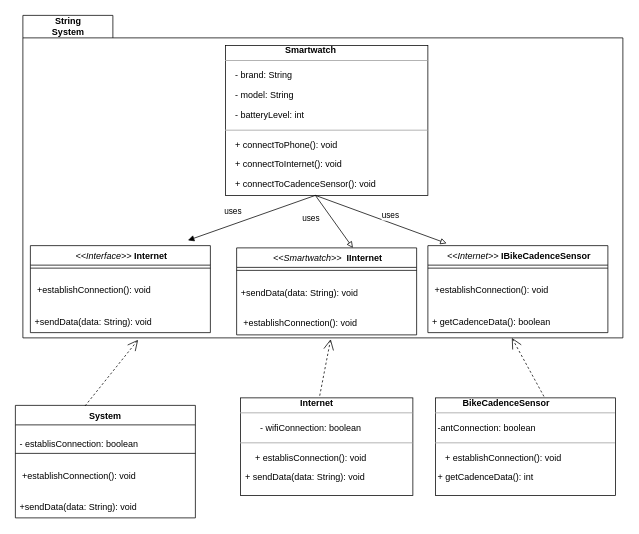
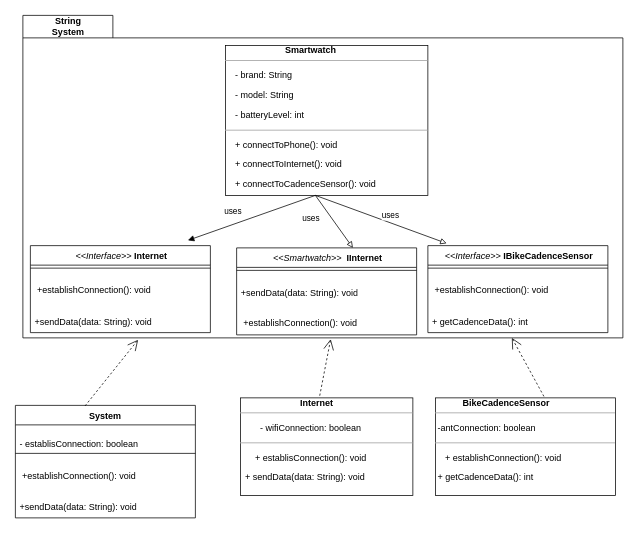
  <mxCell id="0" />
  <mxCell id="1" parent="0" />
  <mxCell id="2" value="" style="shape=folder;fontStyle=1;spacingTop=10;tabWidth=120;tabHeight=30;tabPosition=left;html=1;whiteSpace=wrap;" vertex="1" parent="1"><mxGeometry x="30" y="20" width="800" height="430" as="geometry" /></mxCell>
  <mxCell id="3" value="String&lt;br/&gt;System" style="text;align=center;fontStyle=1;verticalAlign=middle;spacingLeft=3;spacingRight=3;strokeColor=none;rotatable=0;points=[[0,0.5],[1,0.5]];portConstraint=eastwest;html=1;" vertex="1" parent="1"><mxGeometry x="40" y="20" width="100" height="30" as="geometry" /></mxCell>
  <mxCell id="4" value="System" style="swimlane;fontStyle=1;align=center;verticalAlign=top;childLayout=stackLayout;horizontal=1;startSize=26;horizontalStack=0;resizeParent=1;resizeParentMax=0;resizeLast=0;collapsible=1;marginBottom=0;whiteSpace=wrap;html=1;" vertex="1" parent="1"><mxGeometry x="20" y="540" width="240" height="150" as="geometry" /></mxCell>
  <mxCell id="5" value="&lt;p class=&quot;MsoNormal&quot;&gt;- establisConnection: boolean&lt;/p&gt;" style="text;strokeColor=none;fillColor=none;align=left;verticalAlign=top;spacingLeft=4;spacingRight=4;overflow=hidden;rotatable=0;points=[[0,0.5],[1,0.5]];portConstraint=eastwest;whiteSpace=wrap;html=1;" vertex="1" parent="4"><mxGeometry y="26" width="240" height="34" as="geometry" /></mxCell>
  <mxCell id="6" value="" style="line;strokeWidth=1;fillColor=none;align=left;verticalAlign=middle;spacingTop=-1;spacingLeft=3;spacingRight=3;rotatable=0;labelPosition=right;points=[];portConstraint=eastwest;strokeColor=inherit;" vertex="1" parent="4"><mxGeometry y="60" width="240" height="8" as="geometry" /></mxCell>
  <mxCell id="7" value="&lt;p class=&quot;MsoNormal&quot;&gt;&amp;nbsp;+establishConnection(): void&lt;br&gt;&lt;/p&gt;" style="text;strokeColor=none;fillColor=none;align=left;verticalAlign=top;spacingLeft=4;spacingRight=4;overflow=hidden;rotatable=0;points=[[0,0.5],[1,0.5]];portConstraint=eastwest;whiteSpace=wrap;html=1;" vertex="1" parent="4"><mxGeometry y="68" width="240" height="42" as="geometry" /></mxCell>
  <mxCell id="8" value="&lt;p class=&quot;MsoNormal&quot;&gt;&lt;/p&gt;&lt;p class=&quot;MsoNormal&quot;&gt;&lt;span lang=&quot;en-KE&quot;&gt;+sendData(data: String): void&lt;/span&gt;&lt;/p&gt;" style="text;strokeColor=none;fillColor=none;align=left;verticalAlign=top;spacingLeft=4;spacingRight=4;overflow=hidden;rotatable=0;points=[[0,0.5],[1,0.5]];portConstraint=eastwest;whiteSpace=wrap;html=1;" vertex="1" parent="4"><mxGeometry y="110" width="240" height="40" as="geometry" /></mxCell>
  <mxCell id="9" value="&amp;nbsp; &amp;nbsp; &amp;nbsp; &amp;nbsp; &amp;nbsp; &amp;nbsp; &amp;nbsp; &amp;nbsp; &amp;nbsp; &amp;nbsp; &amp;nbsp; &amp;nbsp;&lt;b&gt; Smartwatch&lt;/b&gt;&amp;nbsp;&lt;br&gt;&lt;hr size=&quot;1&quot;&gt;&lt;p class=&quot;MsoNormal&quot;&gt;&amp;nbsp; &amp;nbsp; - brand: String&lt;/p&gt;&lt;p class=&quot;MsoNormal&quot;&gt;&lt;span lang=&quot;EN-US&quot;&gt;&amp;nbsp;&amp;nbsp;&amp;nbsp; - model: String&lt;/span&gt;&lt;/p&gt;&lt;p class=&quot;MsoNormal&quot;&gt;&lt;span lang=&quot;EN-US&quot;&gt;&amp;nbsp;&amp;nbsp;&amp;nbsp; - batteryLevel: int&lt;/span&gt;&lt;/p&gt;&lt;hr size=&quot;1&quot;&gt;&lt;p class=&quot;MsoNormal&quot;&gt;&amp;nbsp; &amp;nbsp; + connectToPhone(): void&lt;/p&gt;&lt;p class=&quot;MsoNormal&quot;&gt;&lt;span lang=&quot;EN-US&quot;&gt;&amp;nbsp;&amp;nbsp;&amp;nbsp; + connectToInternet(): void&lt;/span&gt;&lt;/p&gt;&lt;p class=&quot;MsoNormal&quot;&gt;&lt;span lang=&quot;EN-US&quot;&gt;&amp;nbsp;&amp;nbsp;&amp;nbsp; + connectToCadenceSensor(): void&lt;/span&gt;&lt;/p&gt;" style="verticalAlign=top;align=left;overflow=fill;fontSize=12;fontFamily=Helvetica;html=1;whiteSpace=wrap;" vertex="1" parent="1"><mxGeometry x="300" y="60" width="270" height="200" as="geometry" /></mxCell>
  <mxCell id="10" value="&amp;nbsp; &amp;nbsp; &amp;nbsp; &amp;nbsp; &amp;nbsp; &amp;nbsp; &amp;nbsp; &amp;nbsp; &amp;nbsp; &amp;nbsp; &amp;nbsp; &lt;b&gt;&amp;nbsp;&amp;nbsp;Internet&lt;/b&gt;&lt;br&gt;&lt;hr size=&quot;1&quot;&gt;&lt;p class=&quot;MsoNormal&quot;&gt;&amp;nbsp; &amp;nbsp; &amp;nbsp;&amp;nbsp;&amp;nbsp; &lt;span style=&quot;background-color: initial;&quot;&gt;- wifiConnection: boolean&lt;/span&gt;&lt;br&gt;&lt;/p&gt;&lt;p class=&quot;MsoNormal&quot;&gt;&lt;span lang=&quot;EN-US&quot;&gt;&lt;/span&gt;&lt;/p&gt;&lt;hr size=&quot;1&quot;&gt;&lt;p class=&quot;MsoNormal&quot;&gt;&amp;nbsp; &amp;nbsp;&amp;nbsp;&amp;nbsp; &lt;span style=&quot;background-color: initial;&quot;&gt;+ establisConnection(): void&lt;/span&gt;&lt;/p&gt;&lt;span style=&quot;background-color: initial;&quot;&gt;&amp;nbsp; + sendData(data: String): void&lt;/span&gt;" style="verticalAlign=top;align=left;overflow=fill;fontSize=12;fontFamily=Helvetica;html=1;whiteSpace=wrap;" vertex="1" parent="1"><mxGeometry x="320" y="530" width="230" height="130" as="geometry" /></mxCell>
  <mxCell id="11" value="&amp;nbsp; &amp;nbsp; &amp;nbsp; &amp;nbsp; &amp;nbsp; &lt;b&gt;&amp;nbsp;BikeCadenceSensor&amp;nbsp;&lt;/b&gt;&lt;br&gt;&lt;hr size=&quot;1&quot;&gt;&lt;p class=&quot;MsoNormal&quot;&gt;&amp;nbsp;-antConnection: boolean&lt;br&gt;&lt;/p&gt;&lt;p class=&quot;MsoNormal&quot;&gt;&lt;span lang=&quot;EN-US&quot;&gt;&lt;/span&gt;&lt;/p&gt;&lt;p class=&quot;MsoNormal&quot;&gt;&lt;span lang=&quot;EN-US&quot;&gt;&lt;/span&gt;&lt;/p&gt;&lt;hr size=&quot;1&quot;&gt;&lt;p class=&quot;MsoNormal&quot;&gt;&amp;nbsp;&amp;nbsp;&amp;nbsp; &lt;span style=&quot;background-color: initial;&quot;&gt;+ establishConnection(): void&lt;/span&gt;&lt;/p&gt;&lt;p class=&quot;MsoNormal&quot;&gt;&lt;span lang=&quot;EN-US&quot;&gt;&amp;nbsp;+ getCadenceData(): int&lt;/span&gt;&lt;/p&gt;" style="verticalAlign=top;align=left;overflow=fill;fontSize=12;fontFamily=Helvetica;html=1;whiteSpace=wrap;" vertex="1" parent="1"><mxGeometry x="580" y="530" width="240" height="130" as="geometry" /></mxCell>
  <mxCell id="12" value="&lt;i style=&quot;border-color: var(--border-color); font-weight: 400;&quot;&gt;&amp;nbsp;&amp;lt;&amp;lt;Interface&amp;gt;&amp;gt;&amp;nbsp;&lt;/i&gt;Internet" style="swimlane;fontStyle=1;align=center;verticalAlign=top;childLayout=stackLayout;horizontal=1;startSize=26;horizontalStack=0;resizeParent=1;resizeParentMax=0;resizeLast=0;collapsible=1;marginBottom=0;whiteSpace=wrap;html=1;" vertex="1" parent="1"><mxGeometry x="40" y="327" width="240" height="116" as="geometry" /></mxCell>
  <mxCell id="13" value="" style="line;strokeWidth=1;fillColor=none;align=left;verticalAlign=middle;spacingTop=-1;spacingLeft=3;spacingRight=3;rotatable=0;labelPosition=right;points=[];portConstraint=eastwest;strokeColor=inherit;" vertex="1" parent="12"><mxGeometry y="26" width="240" height="8" as="geometry" /></mxCell>
  <mxCell id="14" value="&lt;p class=&quot;MsoNormal&quot;&gt;&amp;nbsp;+establishConnection(): void&lt;br&gt;&lt;/p&gt;" style="text;strokeColor=none;fillColor=none;align=left;verticalAlign=top;spacingLeft=4;spacingRight=4;overflow=hidden;rotatable=0;points=[[0,0.5],[1,0.5]];portConstraint=eastwest;whiteSpace=wrap;html=1;" vertex="1" parent="12"><mxGeometry y="34" width="240" height="42" as="geometry" /></mxCell>
  <mxCell id="15" value="&lt;p class=&quot;MsoNormal&quot;&gt;&lt;/p&gt;&lt;p class=&quot;MsoNormal&quot;&gt;&lt;span lang=&quot;en-KE&quot;&gt;+sendData(data: String): void&lt;/span&gt;&lt;/p&gt;" style="text;strokeColor=none;fillColor=none;align=left;verticalAlign=top;spacingLeft=4;spacingRight=4;overflow=hidden;rotatable=0;points=[[0,0.5],[1,0.5]];portConstraint=eastwest;whiteSpace=wrap;html=1;" vertex="1" parent="12"><mxGeometry y="76" width="240" height="40" as="geometry" /></mxCell>
- <mxCell id="16" value="&lt;i style=&quot;border-color: var(--border-color); font-weight: 400;&quot;&gt;&amp;nbsp;&amp;lt;&amp;lt;Internet&amp;gt;&amp;gt;&amp;nbsp;&lt;/i&gt;&lt;b style=&quot;border-color: var(--border-color); text-align: left;&quot;&gt;IBikeCadenceSensor&lt;/b&gt;" style="swimlane;fontStyle=1;align=center;verticalAlign=top;childLayout=stackLayout;horizontal=1;startSize=26;horizontalStack=0;resizeParent=1;resizeParentMax=0;resizeLast=0;collapsible=1;marginBottom=0;whiteSpace=wrap;html=1;" vertex="1" parent="1"><mxGeometry x="570" y="327" width="240" height="116" as="geometry" /></mxCell>
+ <mxCell id="16" value="&lt;i style=&quot;border-color: var(--border-color); font-weight: 400;&quot;&gt;&amp;nbsp;&amp;lt;&amp;lt;Interface&amp;gt;&amp;gt;&amp;nbsp;&lt;/i&gt;&lt;b style=&quot;border-color: var(--border-color); text-align: left;&quot;&gt;IBikeCadenceSensor&lt;/b&gt;" style="swimlane;fontStyle=1;align=center;verticalAlign=top;childLayout=stackLayout;horizontal=1;startSize=26;horizontalStack=0;resizeParent=1;resizeParentMax=0;resizeLast=0;collapsible=1;marginBottom=0;whiteSpace=wrap;html=1;" vertex="1" parent="1"><mxGeometry x="570" y="327" width="240" height="116" as="geometry" /></mxCell>
  <mxCell id="17" value="" style="line;strokeWidth=1;fillColor=none;align=left;verticalAlign=middle;spacingTop=-1;spacingLeft=3;spacingRight=3;rotatable=0;labelPosition=right;points=[];portConstraint=eastwest;strokeColor=inherit;" vertex="1" parent="16"><mxGeometry y="26" width="240" height="8" as="geometry" /></mxCell>
  <mxCell id="18" value="&lt;p class=&quot;MsoNormal&quot;&gt;&amp;nbsp;+establishConnection(): void&lt;br&gt;&lt;/p&gt;" style="text;strokeColor=none;fillColor=none;align=left;verticalAlign=top;spacingLeft=4;spacingRight=4;overflow=hidden;rotatable=0;points=[[0,0.5],[1,0.5]];portConstraint=eastwest;whiteSpace=wrap;html=1;" vertex="1" parent="16"><mxGeometry y="34" width="240" height="42" as="geometry" /></mxCell>
- <mxCell id="19" value="&lt;p class=&quot;MsoNormal&quot;&gt;&lt;/p&gt;&lt;p class=&quot;MsoNormal&quot;&gt;+ getCadenceData(): boolean&lt;br&gt;&lt;/p&gt;" style="text;strokeColor=none;fillColor=none;align=left;verticalAlign=top;spacingLeft=4;spacingRight=4;overflow=hidden;rotatable=0;points=[[0,0.5],[1,0.5]];portConstraint=eastwest;whiteSpace=wrap;html=1;" vertex="1" parent="16"><mxGeometry y="76" width="240" height="40" as="geometry" /></mxCell>
+ <mxCell id="19" value="&lt;p class=&quot;MsoNormal&quot;&gt;&lt;/p&gt;&lt;p class=&quot;MsoNormal&quot;&gt;+ getCadenceData(): int&lt;br&gt;&lt;/p&gt;" style="text;strokeColor=none;fillColor=none;align=left;verticalAlign=top;spacingLeft=4;spacingRight=4;overflow=hidden;rotatable=0;points=[[0,0.5],[1,0.5]];portConstraint=eastwest;whiteSpace=wrap;html=1;" vertex="1" parent="16"><mxGeometry y="76" width="240" height="40" as="geometry" /></mxCell>
  <mxCell id="20" value="&lt;i style=&quot;border-color: var(--border-color); font-weight: 400;&quot;&gt;&amp;nbsp;&amp;lt;&amp;lt;Smartwatch&amp;gt;&amp;gt;&amp;nbsp;&lt;/i&gt;&lt;b style=&quot;border-color: var(--border-color); text-align: left;&quot;&gt;&amp;nbsp;IInternet&lt;/b&gt;" style="swimlane;fontStyle=1;align=center;verticalAlign=top;childLayout=stackLayout;horizontal=1;startSize=26;horizontalStack=0;resizeParent=1;resizeParentMax=0;resizeLast=0;collapsible=1;marginBottom=0;whiteSpace=wrap;html=1;" vertex="1" parent="1"><mxGeometry x="315" y="330" width="240" height="116" as="geometry" /></mxCell>
  <mxCell id="21" value="" style="line;strokeWidth=1;fillColor=none;align=left;verticalAlign=middle;spacingTop=-1;spacingLeft=3;spacingRight=3;rotatable=0;labelPosition=right;points=[];portConstraint=eastwest;strokeColor=inherit;" vertex="1" parent="20"><mxGeometry y="26" width="240" height="8" as="geometry" /></mxCell>
  <mxCell id="22" value="&lt;p class=&quot;MsoNormal&quot;&gt;&lt;/p&gt;&lt;p class=&quot;MsoNormal&quot;&gt;&lt;span lang=&quot;en-KE&quot;&gt;+sendData(data: String): void&lt;/span&gt;&lt;/p&gt;" style="text;strokeColor=none;fillColor=none;align=left;verticalAlign=top;spacingLeft=4;spacingRight=4;overflow=hidden;rotatable=0;points=[[0,0.5],[1,0.5]];portConstraint=eastwest;whiteSpace=wrap;html=1;" vertex="1" parent="20"><mxGeometry y="34" width="240" height="40" as="geometry" /></mxCell>
  <mxCell id="23" value="&lt;p class=&quot;MsoNormal&quot;&gt;&amp;nbsp;+establishConnection(): void&lt;br&gt;&lt;/p&gt;" style="text;strokeColor=none;fillColor=none;align=left;verticalAlign=top;spacingLeft=4;spacingRight=4;overflow=hidden;rotatable=0;points=[[0,0.5],[1,0.5]];portConstraint=eastwest;whiteSpace=wrap;html=1;" vertex="1" parent="20"><mxGeometry y="74" width="240" height="42" as="geometry" /></mxCell>
  <mxCell id="24" value="" style="endArrow=open;endSize=12;dashed=1;html=1;rounded=0;entryX=0.192;entryY=1.006;entryDx=0;entryDy=0;entryPerimeter=0;exitX=0.387;exitY=0.005;exitDx=0;exitDy=0;exitPerimeter=0;" edge="1" parent="1" source="4" target="2"><mxGeometry width="160" relative="1" as="geometry"><mxPoint x="110" y="510" as="sourcePoint" /><mxPoint x="270" y="510" as="targetPoint" /></mxGeometry></mxCell>
  <mxCell id="25" value="" style="endArrow=open;endSize=12;dashed=1;html=1;rounded=0;entryX=0.815;entryY=1;entryDx=0;entryDy=0;entryPerimeter=0;exitX=0.603;exitY=-0.015;exitDx=0;exitDy=0;exitPerimeter=0;" edge="1" parent="1" source="11" target="2"><mxGeometry width="160" relative="1" as="geometry"><mxPoint x="600" y="536" as="sourcePoint" /><mxPoint x="677" y="480" as="targetPoint" /></mxGeometry></mxCell>
  <mxCell id="26" value="" style="endArrow=open;endSize=12;dashed=1;html=1;rounded=0;entryX=0.513;entryY=1.004;entryDx=0;entryDy=0;entryPerimeter=0;exitX=0.46;exitY=-0.022;exitDx=0;exitDy=0;exitPerimeter=0;" edge="1" parent="1" source="10" target="2"><mxGeometry width="160" relative="1" as="geometry"><mxPoint x="350" y="540" as="sourcePoint" /><mxPoint x="427" y="484" as="targetPoint" /></mxGeometry></mxCell>
  <mxCell id="27" value="uses" style="html=1;verticalAlign=bottom;endArrow=block;curved=0;rounded=0;" edge="1" parent="1"><mxGeometry x="0.262" y="-8" width="80" relative="1" as="geometry"><mxPoint x="420" y="260" as="sourcePoint" /><mxPoint x="250" y="320" as="targetPoint" /><mxPoint as="offset" /></mxGeometry></mxCell>
  <mxCell id="28" value="&#10;&lt;span style=&quot;color: rgb(0, 0, 0); font-family: Helvetica; font-size: 11px; font-style: normal; font-variant-ligatures: normal; font-variant-caps: normal; font-weight: 400; letter-spacing: normal; orphans: 2; text-align: center; text-indent: 0px; text-transform: none; widows: 2; word-spacing: 0px; -webkit-text-stroke-width: 0px; background-color: rgb(255, 255, 255); text-decoration-thickness: initial; text-decoration-style: initial; text-decoration-color: initial; float: none; display: inline !important;&quot;&gt;uses&lt;/span&gt;&#10;&#10;" style="endArrow=block;block=1;endFill=0;html=1;rounded=0;entryX=0.646;entryY=0;entryDx=0;entryDy=0;entryPerimeter=0;" edge="1" parent="1" target="20"><mxGeometry x="-0.347" y="-27" width="160" relative="1" as="geometry"><mxPoint x="420" y="260" as="sourcePoint" /><mxPoint x="470" y="320" as="targetPoint" /><Array as="points" /><mxPoint as="offset" /></mxGeometry></mxCell>
  <mxCell id="29" value="&lt;br&gt;&lt;span style=&quot;color: rgb(0, 0, 0); font-family: Helvetica; font-size: 11px; font-style: normal; font-variant-ligatures: normal; font-variant-caps: normal; font-weight: 400; letter-spacing: normal; orphans: 2; text-align: center; text-indent: 0px; text-transform: none; widows: 2; word-spacing: 0px; -webkit-text-stroke-width: 0px; background-color: rgb(255, 255, 255); text-decoration-thickness: initial; text-decoration-style: initial; text-decoration-color: initial; float: none; display: inline !important;&quot;&gt;uses&lt;/span&gt;" style="endArrow=block;block=1;endFill=0;html=1;rounded=0;entryX=0.577;entryY=0.721;entryDx=0;entryDy=0;entryPerimeter=0;" edge="1" parent="1"><mxGeometry x="0.082" y="16" width="160" relative="1" as="geometry"><mxPoint x="420" y="260" as="sourcePoint" /><mxPoint x="595" y="324" as="targetPoint" /><Array as="points" /><mxPoint as="offset" /></mxGeometry></mxCell>
